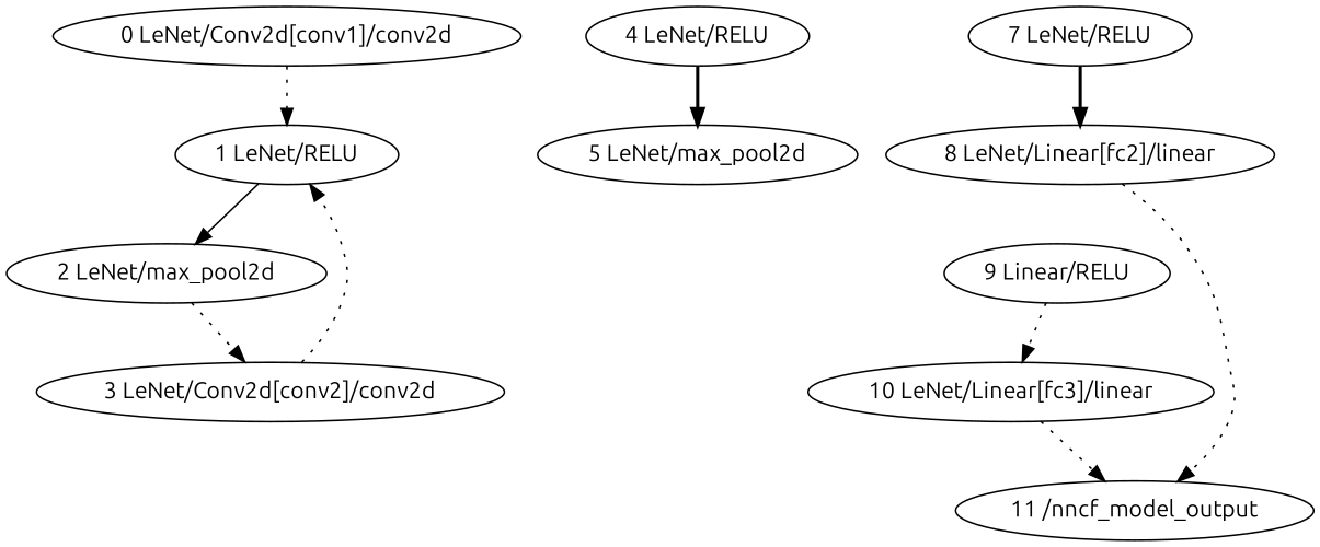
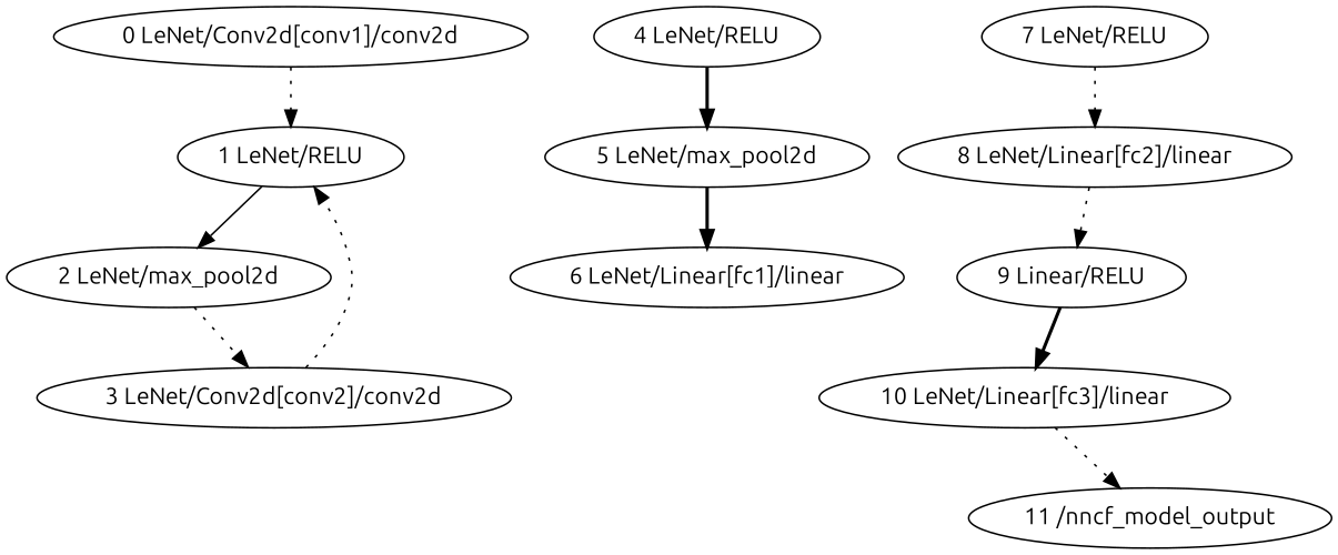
  strict digraph {
    fontname=Ubuntu
    node [fontname=Ubuntu scope=LeNet type=RELU]
    edge [fontname=Ubuntu style=dotted]
    "0 LeNet/Conv2d[conv1]/conv2d" [scope="LeNet/Conv2d[conv1]" type=conv2d]
    "1 LeNet/RELU"
    "2 LeNet/max_pool2d" [type=max_pool2d]
    "3 LeNet/Conv2d[conv2]/conv2d" [scope="LeNet/Conv2d[conv2]" type=conv2d]
    "5 LeNet/max_pool2d" [type=max_pool2d]
    "4 LeNet/RELU"
+   "6 LeNet/Linear[fc1]/linear" [scope="LeNet/Linear[fc1]" type=linear]
    "8 LeNet/Linear[fc2]/linear" [scope="LeNet/Linear[fc2]" type=linear]
    "7 LeNet/RELU"
    n10 [label="9 Linear/RELU"]
    "10 LeNet/Linear[fc3]/linear" [scope="LeNet/Linear[fc3]" type=linear]
    "11 /nncf_model_output" [type=nncf_model_output scope=""]
    "0 LeNet/Conv2d[conv1]/conv2d" -> "1 LeNet/RELU"
    "1 LeNet/RELU" -> "2 LeNet/max_pool2d" [style=solid]
    "2 LeNet/max_pool2d" -> "3 LeNet/Conv2d[conv2]/conv2d"
    "3 LeNet/Conv2d[conv2]/conv2d" -> "1 LeNet/RELU"
+   "5 LeNet/max_pool2d" -> "6 LeNet/Linear[fc1]/linear" [style=bold]
    "4 LeNet/RELU" -> "5 LeNet/max_pool2d" [style=bold]
-   "8 LeNet/Linear[fc2]/linear" -> "11 /nncf_model_output"
-   "7 LeNet/RELU" -> "8 LeNet/Linear[fc2]/linear" [style=bold]
-   n10 -> "10 LeNet/Linear[fc3]/linear"
+   "8 LeNet/Linear[fc2]/linear" -> n10
+   "7 LeNet/RELU" -> "8 LeNet/Linear[fc2]/linear"
+   n10 -> "10 LeNet/Linear[fc3]/linear" [style=bold]
    "10 LeNet/Linear[fc3]/linear" -> "11 /nncf_model_output"
  }
